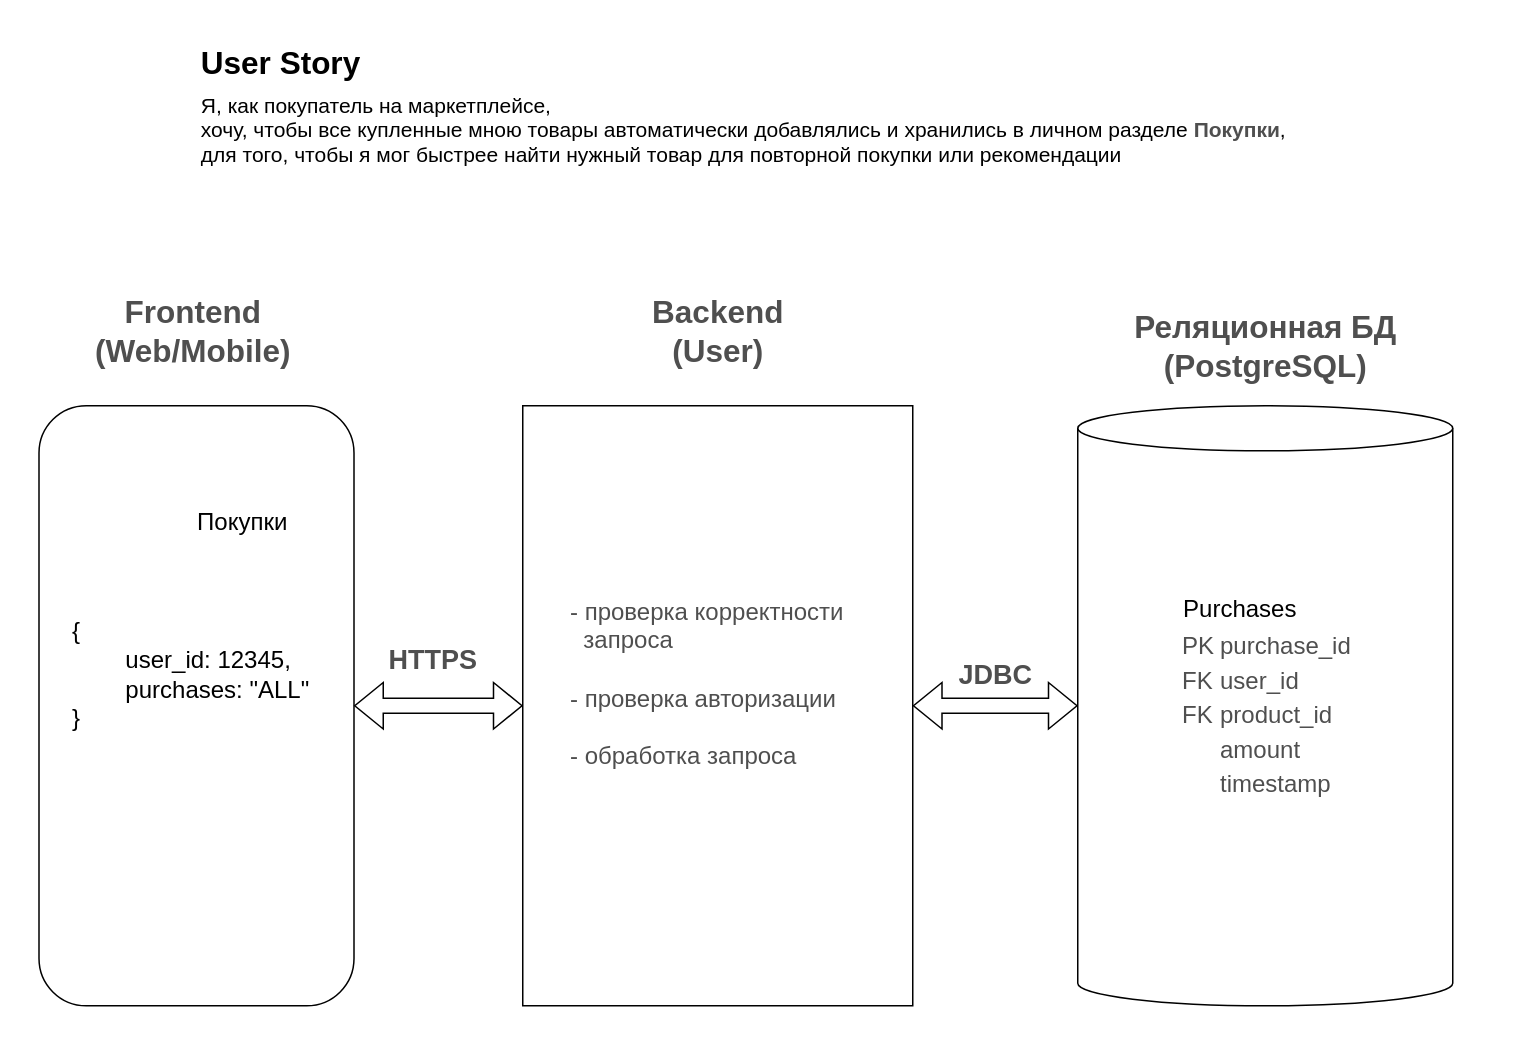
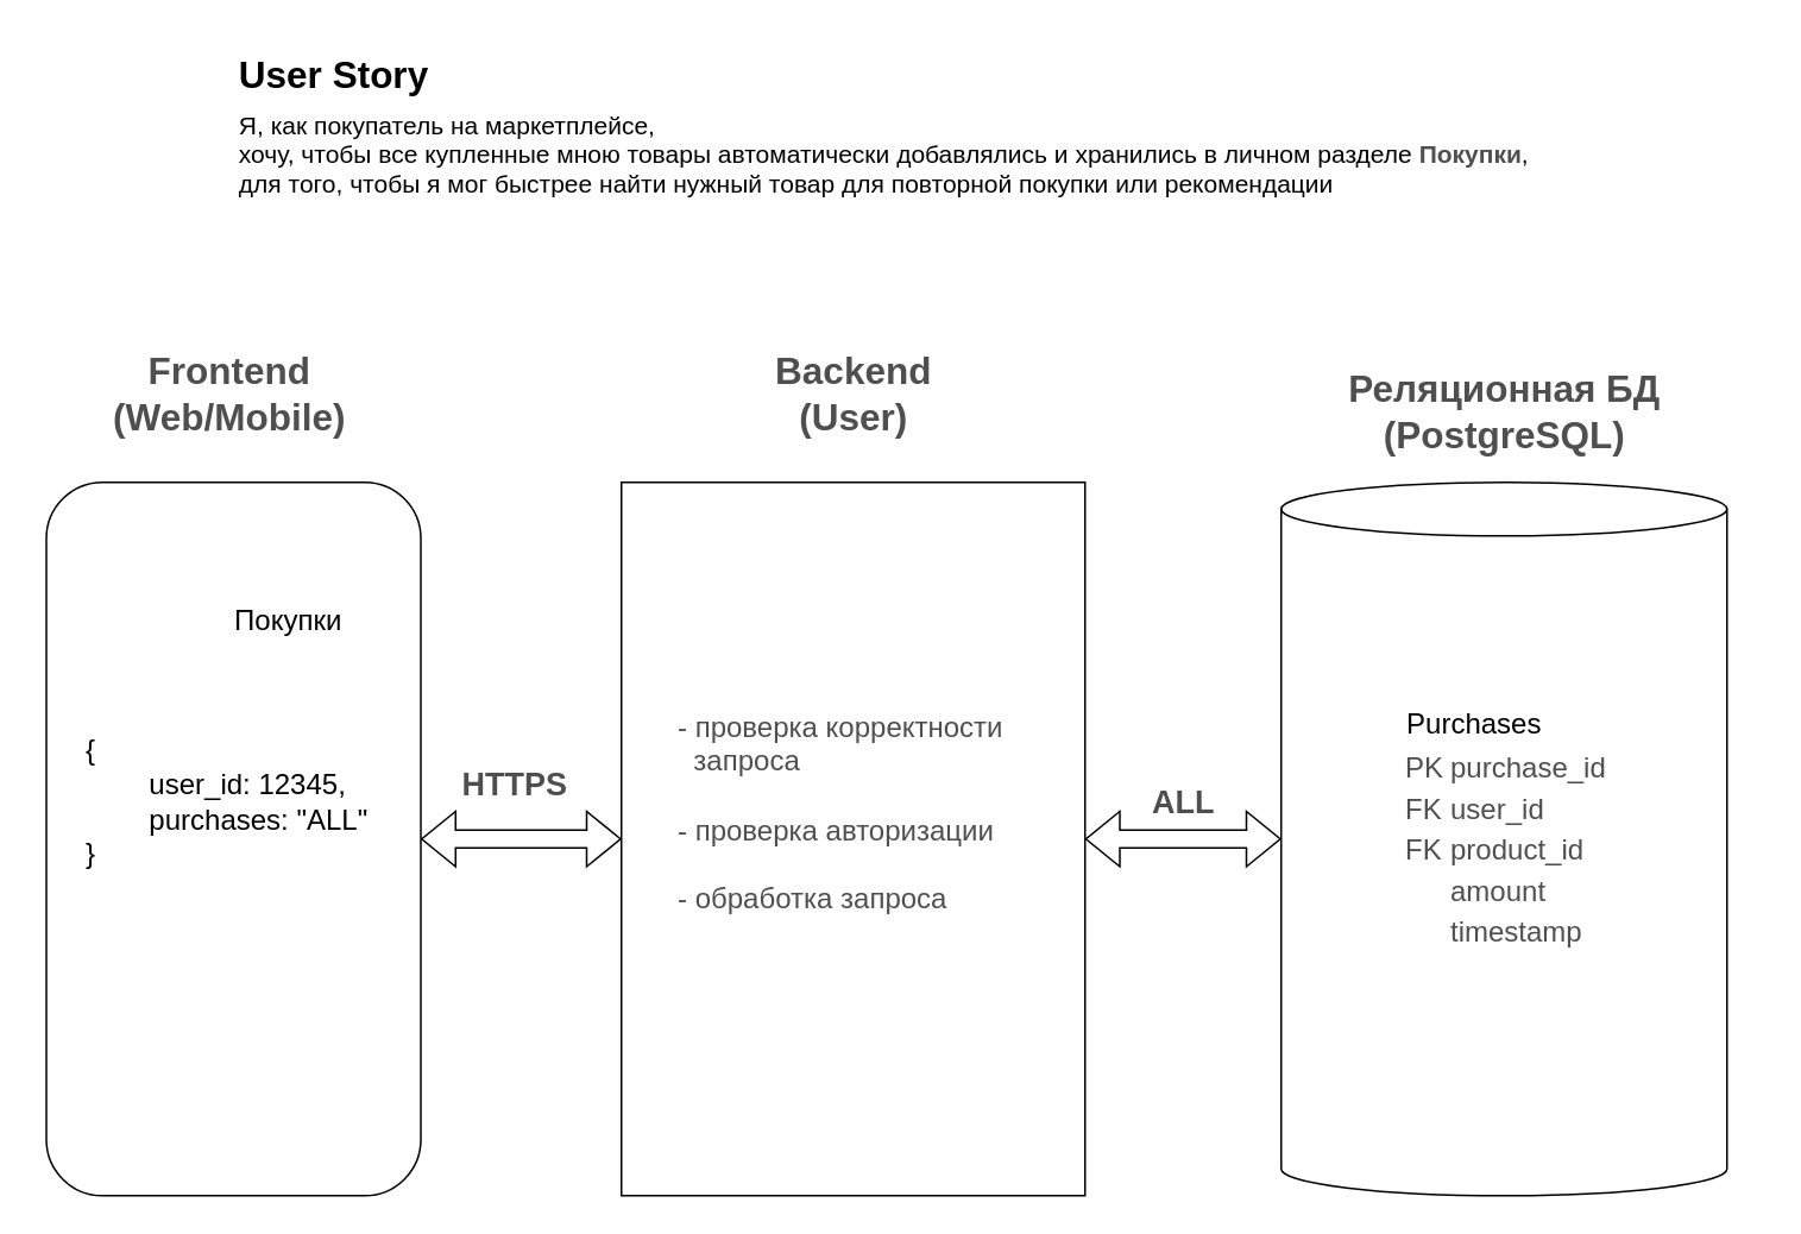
  <mxCell id="0" />
  <mxCell id="1" parent="0" />
  <mxCell id="2" value="&lt;div style=&quot;text-align: left;&quot;&gt;&lt;b style=&quot;background-color: initial;&quot;&gt;&lt;font style=&quot;font-size: 21px;&quot;&gt;User Story&lt;/font&gt;&lt;/b&gt;&lt;/div&gt;&lt;div style=&quot;text-align: left; font-size: 6px;&quot;&gt;&lt;br&gt;&lt;/div&gt;&lt;div&gt;&lt;div&gt;&lt;div style=&quot;text-align: left;&quot;&gt;&lt;span style=&quot;font-size: 14px;&quot;&gt;Я, как покупатель на маркетплейсе,&lt;/span&gt;&lt;/div&gt;&lt;div style=&quot;text-align: left;&quot;&gt;&lt;span style=&quot;font-size: 14px;&quot;&gt;хочу, чтобы все купленные мною товары автоматически добавлялись и хранились в личном разделе &lt;b&gt;&lt;font color=&quot;#4f4f4f&quot;&gt;Покупки&lt;/font&gt;&lt;/b&gt;,&lt;/span&gt;&lt;/div&gt;&lt;div style=&quot;text-align: left;&quot;&gt;&lt;span style=&quot;font-size: 14px;&quot;&gt;для того, чтобы я мог быстрее найти нужный товар для повторной покупки или рекомендации&lt;/span&gt;&lt;/div&gt;&lt;/div&gt;&lt;/div&gt;" style="text;html=1;align=center;verticalAlign=middle;resizable=0;points=[];autosize=1;strokeColor=none;fillColor=none;" vertex="1" parent="1"><mxGeometry x="120" y="20" width="750" height="100" as="geometry" /></mxCell>
  <mxCell id="3" value="" style="group" vertex="1" connectable="0" parent="1"><mxGeometry x="718" y="190" width="270" height="480" as="geometry" /></mxCell>
  <mxCell id="4" value="" style="shape=cylinder3;whiteSpace=wrap;html=1;boundedLbl=1;backgroundOutline=1;size=15;align=left;" vertex="1" parent="3"><mxGeometry y="80" width="250" height="400" as="geometry" /></mxCell>
  <mxCell id="5" value="&lt;b style=&quot;font-size: 21px;&quot;&gt;&lt;font color=&quot;#4f4f4f&quot;&gt;Реляционная БД&lt;br&gt;(PostgreSQL)&lt;/font&gt;&lt;/b&gt;" style="text;html=1;align=center;verticalAlign=middle;resizable=0;points=[];autosize=1;strokeColor=none;fillColor=none;" vertex="1" parent="3"><mxGeometry x="25" y="10" width="200" height="60" as="geometry" /></mxCell>
  <mxCell id="6" value="" style="group" vertex="1" connectable="0" parent="3"><mxGeometry x="58" y="200" width="147" height="151" as="geometry" /></mxCell>
  <mxCell id="7" value="&lt;font style=&quot;font-size: 16px;&quot; color=&quot;#4f4f4f&quot;&gt;&lt;span style=&quot;font-size: 16px;&quot;&gt;&lt;/span&gt;&lt;/font&gt;&lt;table style=&quot;font-size: 16px;&quot;&gt;&lt;tbody&gt;&lt;tr&gt;&lt;td&gt;&lt;font color=&quot;#4f4f4f&quot; style=&quot;font-size: 16px;&quot;&gt;PK&lt;/font&gt;&lt;/td&gt;&lt;td&gt;&lt;font color=&quot;#4f4f4f&quot; style=&quot;font-size: 16px;&quot;&gt;purchase_id&lt;/font&gt;&lt;/td&gt;&lt;/tr&gt;&lt;tr&gt;&lt;td&gt;&lt;font color=&quot;#4f4f4f&quot; style=&quot;font-size: 16px;&quot;&gt;FK&lt;/font&gt;&lt;/td&gt;&lt;td&gt;&lt;font color=&quot;#4f4f4f&quot; style=&quot;font-size: 16px;&quot;&gt;user_id&lt;/font&gt;&lt;/td&gt;&lt;/tr&gt;&lt;tr&gt;&lt;td&gt;&lt;font color=&quot;#4f4f4f&quot; style=&quot;font-size: 16px;&quot;&gt;FK&lt;/font&gt;&lt;/td&gt;&lt;td&gt;&lt;font color=&quot;#4f4f4f&quot; style=&quot;font-size: 16px;&quot;&gt;product_id&lt;/font&gt;&lt;/td&gt;&lt;/tr&gt;&lt;tr&gt;&lt;td&gt;&lt;font color=&quot;#4f4f4f&quot; style=&quot;font-size: 16px;&quot;&gt;&lt;br&gt;&lt;/font&gt;&lt;/td&gt;&lt;td&gt;&lt;font color=&quot;#4f4f4f&quot; style=&quot;font-size: 16px;&quot;&gt;amount&lt;/font&gt;&lt;/td&gt;&lt;/tr&gt;&lt;tr&gt;&lt;td&gt;&lt;font color=&quot;#4f4f4f&quot; style=&quot;font-size: 16px;&quot;&gt;&lt;br&gt;&lt;/font&gt;&lt;/td&gt;&lt;td&gt;&lt;font color=&quot;#4f4f4f&quot;&gt;&lt;font style=&quot;font-size: 16px;&quot;&gt;timestamp&lt;/font&gt;&lt;br&gt;&lt;/font&gt;&lt;/td&gt;&lt;/tr&gt;&lt;/tbody&gt;&lt;/table&gt;&lt;div&gt;&lt;div&gt;&lt;font color=&quot;#4f4f4f&quot;&gt;&lt;span style=&quot;font-size: 16px;&quot;&gt;&lt;/span&gt;&lt;/font&gt;&lt;/div&gt;&lt;/div&gt;" style="text;html=1;align=left;verticalAlign=middle;resizable=0;points=[];autosize=1;strokeColor=none;fillColor=none;" vertex="1" parent="6"><mxGeometry x="7" y="21" width="140" height="130" as="geometry" /></mxCell>
  <mxCell id="8" value="&lt;div style=&quot;font-size: 16px;&quot;&gt;&lt;span style=&quot;text-align: left;&quot;&gt;Purchases&lt;/span&gt;&lt;br&gt;&lt;/div&gt;" style="text;html=1;align=center;verticalAlign=middle;resizable=0;points=[];autosize=1;strokeColor=none;fillColor=none;" vertex="1" parent="6"><mxGeometry width="100" height="30" as="geometry" /></mxCell>
  <mxCell id="9" value="" style="group" vertex="1" connectable="0" parent="1"><mxGeometry x="348" y="210" width="320" height="460" as="geometry" /></mxCell>
  <mxCell id="10" value="&lt;div style=&quot;font-size: 16px;&quot;&gt;&lt;div style=&quot;font-size: 13px;&quot;&gt;&lt;br&gt;&lt;/div&gt;&lt;/div&gt;" style="rounded=0;whiteSpace=wrap;html=1;align=left;" vertex="1" parent="9"><mxGeometry y="60" width="260" height="400" as="geometry" /></mxCell>
  <mxCell id="11" value="&lt;font color=&quot;#4f4f4f&quot;&gt;&lt;span style=&quot;font-size: 21px;&quot;&gt;&lt;b&gt;Backend&lt;/b&gt;&lt;/span&gt;&lt;/font&gt;&lt;div&gt;&lt;font color=&quot;#4f4f4f&quot;&gt;&lt;span style=&quot;font-size: 21px;&quot;&gt;&lt;b&gt;(User)&lt;/b&gt;&lt;/span&gt;&lt;/font&gt;&lt;/div&gt;" style="text;html=1;align=center;verticalAlign=middle;resizable=0;points=[];autosize=1;strokeColor=none;fillColor=none;" vertex="1" parent="9"><mxGeometry x="75" y="-20" width="110" height="60" as="geometry" /></mxCell>
  <mxCell id="12" value="&lt;font color=&quot;#4f4f4f&quot;&gt;&lt;span style=&quot;font-size: 16px;&quot;&gt;- проверка корректности&amp;nbsp;&lt;/span&gt;&lt;/font&gt;&lt;div&gt;&lt;font color=&quot;#4f4f4f&quot;&gt;&lt;span style=&quot;font-size: 16px;&quot;&gt;&amp;nbsp; запроса&lt;/span&gt;&lt;/font&gt;&lt;/div&gt;&lt;div&gt;&lt;font color=&quot;#4f4f4f&quot;&gt;&lt;span style=&quot;font-size: 16px;&quot;&gt;&lt;br&gt;&lt;/span&gt;&lt;/font&gt;&lt;/div&gt;&lt;div&gt;&lt;font color=&quot;#4f4f4f&quot;&gt;&lt;span style=&quot;font-size: 16px;&quot;&gt;- проверка авторизации&lt;/span&gt;&lt;/font&gt;&lt;/div&gt;&lt;div&gt;&lt;font color=&quot;#4f4f4f&quot;&gt;&lt;span style=&quot;font-size: 16px;&quot;&gt;&lt;br&gt;&lt;/span&gt;&lt;/font&gt;&lt;/div&gt;&lt;div&gt;&lt;font color=&quot;#4f4f4f&quot;&gt;&lt;span style=&quot;font-size: 16px;&quot;&gt;- обработка запроса&amp;nbsp;&lt;/span&gt;&lt;/font&gt;&lt;/div&gt;" style="text;html=1;align=left;verticalAlign=middle;resizable=0;points=[];autosize=1;strokeColor=none;fillColor=none;" vertex="1" parent="9"><mxGeometry x="30" y="180" width="210" height="130" as="geometry" /></mxCell>
  <mxCell id="13" value="" style="group" vertex="1" connectable="0" parent="1"><mxGeometry x="20" y="210" width="215.5" height="460" as="geometry" /></mxCell>
  <mxCell id="14" value="" style="rounded=1;whiteSpace=wrap;html=1;" vertex="1" parent="13"><mxGeometry x="5.5" y="60" width="210" height="400" as="geometry" /></mxCell>
  <mxCell id="15" value="&lt;font color=&quot;#4f4f4f&quot;&gt;&lt;span style=&quot;font-size: 21px;&quot;&gt;&lt;b&gt;Frontend&lt;/b&gt;&lt;/span&gt;&lt;/font&gt;&lt;div&gt;&lt;font color=&quot;#4f4f4f&quot;&gt;&lt;span style=&quot;font-size: 21px;&quot;&gt;&lt;b&gt;(Web/Mobile)&lt;/b&gt;&lt;/span&gt;&lt;/font&gt;&lt;/div&gt;" style="text;html=1;align=center;verticalAlign=middle;resizable=0;points=[];autosize=1;strokeColor=none;fillColor=none;" vertex="1" parent="13"><mxGeometry x="32.75" y="-20" width="150" height="60" as="geometry" /></mxCell>
  <mxCell id="16" value="&lt;div&gt;&lt;div style=&quot;font-size: 16px;&quot;&gt;&lt;font style=&quot;font-size: 16px;&quot;&gt;Покупки&lt;/font&gt;&lt;/div&gt;&lt;/div&gt;" style="text;html=1;align=center;verticalAlign=middle;resizable=0;points=[];autosize=1;strokeColor=none;fillColor=none;" vertex="1" parent="13"><mxGeometry x="101.5" y="121" width="78" height="31" as="geometry" /></mxCell>
  <mxCell id="17" value="&lt;div style=&quot;font-size: 16px;&quot;&gt;&lt;span style=&quot;background-color: initial;&quot;&gt;{&lt;/span&gt;&lt;br&gt;&lt;/div&gt;&lt;div style=&quot;font-size: 16px;&quot;&gt;&lt;span style=&quot;white-space: pre;&quot;&gt;&#09;&lt;/span&gt;user_id: 12345,&lt;/div&gt;&lt;div style=&quot;font-size: 16px;&quot;&gt;&lt;span style=&quot;white-space: pre;&quot;&gt;&#09;&lt;/span&gt;purchases: &quot;ALL&quot;&lt;/div&gt;&lt;div style=&quot;font-size: 16px;&quot;&gt;}&lt;/div&gt;" style="text;html=1;align=left;verticalAlign=middle;resizable=0;points=[];autosize=1;strokeColor=none;fillColor=none;" vertex="1" parent="13"><mxGeometry x="25.5" y="194" width="180" height="90" as="geometry" /></mxCell>
  <mxCell id="18" value="" style="shape=flexArrow;endArrow=classic;startArrow=classic;html=1;rounded=0;entryX=0;entryY=0.5;entryDx=0;entryDy=0;" edge="1" parent="1" source="14" target="10"><mxGeometry width="100" height="100" relative="1" as="geometry"><mxPoint x="238" y="470" as="sourcePoint" /><mxPoint x="338" y="470" as="targetPoint" /></mxGeometry></mxCell>
  <mxCell id="19" value="" style="shape=flexArrow;endArrow=classic;startArrow=classic;html=1;rounded=0;entryX=0;entryY=0.5;entryDx=0;entryDy=0;" edge="1" parent="1"><mxGeometry width="100" height="100" relative="1" as="geometry"><mxPoint x="608" y="470" as="sourcePoint" /><mxPoint x="718" y="470" as="targetPoint" /></mxGeometry></mxCell>
  <mxCell id="20" value="&lt;b&gt;&lt;font color=&quot;#4f4f4f&quot; style=&quot;font-size: 18px;&quot;&gt;HTTPS&lt;/font&gt;&lt;/b&gt;" style="text;html=1;align=center;verticalAlign=middle;resizable=0;points=[];autosize=1;strokeColor=none;fillColor=none;" vertex="1" parent="1"><mxGeometry x="248" y="420" width="80" height="40" as="geometry" /></mxCell>
- <mxCell id="21" value="&lt;b&gt;&lt;font color=&quot;#4f4f4f&quot; style=&quot;font-size: 18px;&quot;&gt;JDBC&lt;/font&gt;&lt;/b&gt;" style="text;html=1;align=center;verticalAlign=middle;resizable=0;points=[];autosize=1;strokeColor=none;fillColor=none;" vertex="1" parent="1"><mxGeometry x="628" y="430" width="70" height="40" as="geometry" /></mxCell>
+ <mxCell id="21" value="&lt;b&gt;&lt;font color=&quot;#4f4f4f&quot; style=&quot;font-size: 18px;&quot;&gt;ALL&lt;/font&gt;&lt;/b&gt;" style="text;html=1;align=center;verticalAlign=middle;resizable=0;points=[];autosize=1;strokeColor=none;fillColor=none;" vertex="1" parent="1"><mxGeometry x="628" y="430" width="70" height="40" as="geometry" /></mxCell>
